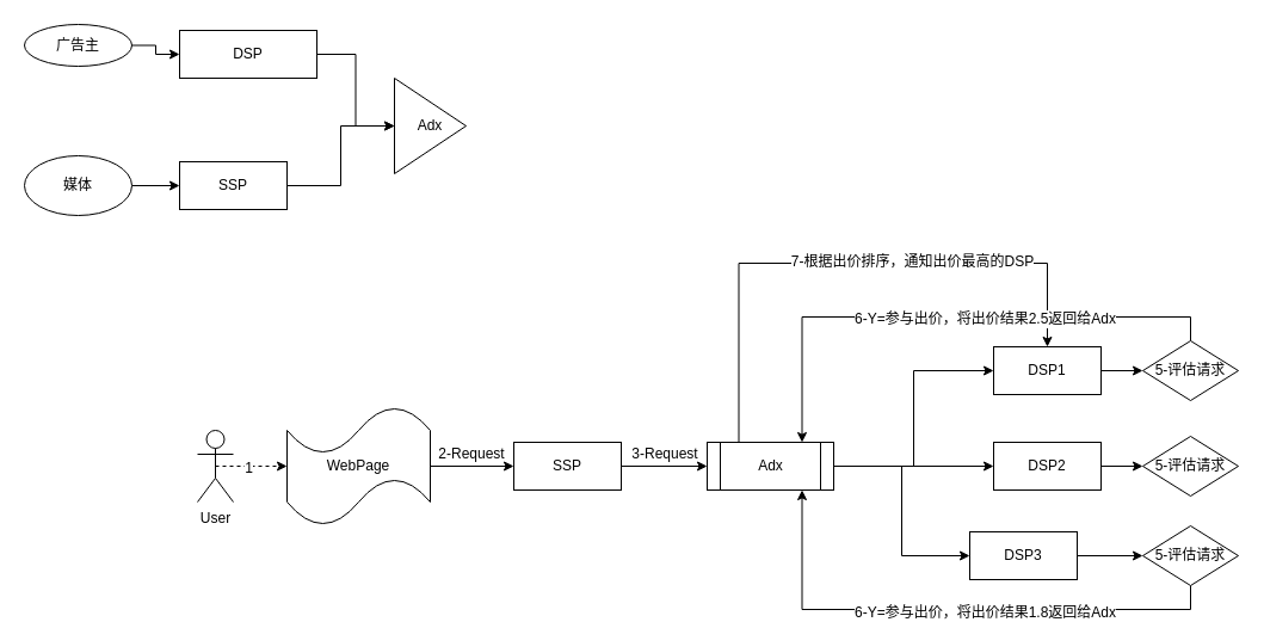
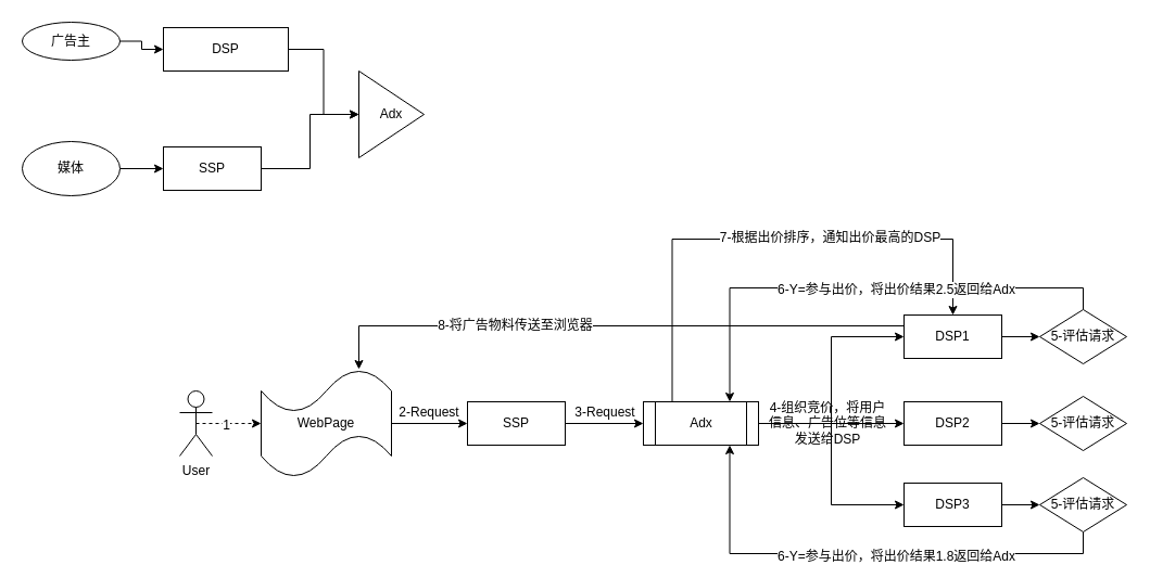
  <mxCell id="0" />
  <mxCell id="1" parent="0" />
  <mxCell id="2" style="edgeStyle=orthogonalEdgeStyle;rounded=0;orthogonalLoop=1;jettySize=auto;html=1;exitX=1;exitY=0.5;exitDx=0;exitDy=0;entryX=0;entryY=0.5;entryDx=0;entryDy=0;" edge="1" parent="1" source="3" target="7"><mxGeometry relative="1" as="geometry" /></mxCell>
  <mxCell id="3" value="广告主&lt;br&gt;" style="ellipse;whiteSpace=wrap;html=1;" vertex="1" parent="1"><mxGeometry x="20" y="20" width="90" height="35" as="geometry" /></mxCell>
  <mxCell id="4" style="edgeStyle=orthogonalEdgeStyle;rounded=0;orthogonalLoop=1;jettySize=auto;html=1;exitX=1;exitY=0.5;exitDx=0;exitDy=0;entryX=0;entryY=0.5;entryDx=0;entryDy=0;" edge="1" parent="1" source="5" target="9"><mxGeometry relative="1" as="geometry" /></mxCell>
  <mxCell id="5" value="媒体&lt;br&gt;" style="ellipse;whiteSpace=wrap;html=1;" vertex="1" parent="1"><mxGeometry x="20" y="130" width="90" height="50" as="geometry" /></mxCell>
  <mxCell id="6" style="edgeStyle=orthogonalEdgeStyle;rounded=0;orthogonalLoop=1;jettySize=auto;html=1;exitX=1;exitY=0.5;exitDx=0;exitDy=0;entryX=0;entryY=0.5;entryDx=0;entryDy=0;" edge="1" parent="1" source="7" target="10"><mxGeometry relative="1" as="geometry"><mxPoint x="330" y="90" as="targetPoint" /></mxGeometry></mxCell>
  <mxCell id="7" value="DSP" style="rounded=0;whiteSpace=wrap;html=1;" vertex="1" parent="1"><mxGeometry x="150" y="25" width="115" height="40" as="geometry" /></mxCell>
  <mxCell id="8" style="edgeStyle=orthogonalEdgeStyle;rounded=0;orthogonalLoop=1;jettySize=auto;html=1;exitX=1;exitY=0.5;exitDx=0;exitDy=0;entryX=0;entryY=0.5;entryDx=0;entryDy=0;" edge="1" parent="1" source="9" target="10"><mxGeometry relative="1" as="geometry" /></mxCell>
  <mxCell id="9" value="SSP" style="rounded=0;whiteSpace=wrap;html=1;" vertex="1" parent="1"><mxGeometry x="150" y="135" width="90" height="40" as="geometry" /></mxCell>
  <mxCell id="10" value="Adx&lt;br&gt;" style="triangle;whiteSpace=wrap;html=1;" vertex="1" parent="1"><mxGeometry x="330" y="65" width="60" height="80" as="geometry" /></mxCell>
  <mxCell id="11" style="edgeStyle=orthogonalEdgeStyle;rounded=0;orthogonalLoop=1;jettySize=auto;html=1;exitX=0.5;exitY=0.5;exitDx=0;exitDy=0;exitPerimeter=0;entryX=0;entryY=0.5;entryDx=0;entryDy=0;entryPerimeter=0;dashed=1;" edge="1" parent="1" source="13" target="15"><mxGeometry relative="1" as="geometry" /></mxCell>
  <mxCell id="12" value="1" style="text;html=1;resizable=0;points=[];align=center;verticalAlign=middle;labelBackgroundColor=#ffffff;" vertex="1" connectable="0" parent="11"><mxGeometry x="-0.1" y="-1" relative="1" as="geometry"><mxPoint as="offset" /></mxGeometry></mxCell>
  <mxCell id="13" value="User" style="shape=umlActor;verticalLabelPosition=bottom;labelBackgroundColor=#ffffff;verticalAlign=top;html=1;outlineConnect=0;" vertex="1" parent="1"><mxGeometry x="165" y="360" width="30" height="60" as="geometry" /></mxCell>
  <mxCell id="14" style="edgeStyle=orthogonalEdgeStyle;rounded=0;orthogonalLoop=1;jettySize=auto;html=1;exitX=1;exitY=0.5;exitDx=0;exitDy=0;exitPerimeter=0;entryX=0;entryY=0.5;entryDx=0;entryDy=0;" edge="1" parent="1" source="15" target="17"><mxGeometry relative="1" as="geometry"><mxPoint x="410" y="390" as="targetPoint" /></mxGeometry></mxCell>
  <mxCell id="15" value="WebPage&lt;br&gt;" style="shape=tape;whiteSpace=wrap;html=1;" vertex="1" parent="1"><mxGeometry x="240" y="340" width="120" height="100" as="geometry" /></mxCell>
  <mxCell id="16" style="edgeStyle=orthogonalEdgeStyle;rounded=0;orthogonalLoop=1;jettySize=auto;html=1;exitX=1;exitY=0.5;exitDx=0;exitDy=0;entryX=0;entryY=0.5;entryDx=0;entryDy=0;" edge="1" parent="1" source="17" target="23"><mxGeometry relative="1" as="geometry" /></mxCell>
  <mxCell id="17" value="SSP" style="rounded=0;whiteSpace=wrap;html=1;" vertex="1" parent="1"><mxGeometry x="430" y="370" width="90" height="40" as="geometry" /></mxCell>
  <mxCell id="18" style="edgeStyle=orthogonalEdgeStyle;rounded=0;orthogonalLoop=1;jettySize=auto;html=1;exitX=1;exitY=0.5;exitDx=0;exitDy=0;entryX=0;entryY=0.5;entryDx=0;entryDy=0;" edge="1" parent="1" source="23" target="30"><mxGeometry relative="1" as="geometry" /></mxCell>
  <mxCell id="19" style="edgeStyle=orthogonalEdgeStyle;rounded=0;orthogonalLoop=1;jettySize=auto;html=1;exitX=1;exitY=0.5;exitDx=0;exitDy=0;entryX=0;entryY=0.5;entryDx=0;entryDy=0;" edge="1" parent="1" source="23" target="28"><mxGeometry relative="1" as="geometry" /></mxCell>
  <mxCell id="20" style="edgeStyle=orthogonalEdgeStyle;rounded=0;orthogonalLoop=1;jettySize=auto;html=1;exitX=1;exitY=0.5;exitDx=0;exitDy=0;entryX=0;entryY=0.5;entryDx=0;entryDy=0;" edge="1" parent="1" source="23" target="32"><mxGeometry relative="1" as="geometry" /></mxCell>
  <mxCell id="21" style="edgeStyle=orthogonalEdgeStyle;rounded=0;orthogonalLoop=1;jettySize=auto;html=1;exitX=0.25;exitY=0;exitDx=0;exitDy=0;entryX=0.5;entryY=0;entryDx=0;entryDy=0;" edge="1" parent="1" source="23" target="28"><mxGeometry relative="1" as="geometry"><Array as="points"><mxPoint x="619" y="220" /><mxPoint x="877" y="220" /></Array></mxGeometry></mxCell>
  <mxCell id="22" value="7-根据出价排序，通知出价最高的DSP" style="text;html=1;resizable=0;points=[];align=center;verticalAlign=middle;labelBackgroundColor=#ffffff;" vertex="1" connectable="0" parent="21"><mxGeometry x="0.234" y="2" relative="1" as="geometry"><mxPoint as="offset" /></mxGeometry></mxCell>
  <mxCell id="23" value="Adx" style="shape=process;whiteSpace=wrap;html=1;backgroundOutline=1;" vertex="1" parent="1"><mxGeometry x="592" y="370" width="106" height="40" as="geometry" /></mxCell>
  <mxCell id="24" value="2-Request&lt;br&gt;" style="text;html=1;strokeColor=none;fillColor=none;align=center;verticalAlign=middle;whiteSpace=wrap;rounded=0;" vertex="1" parent="1"><mxGeometry x="360" y="370" width="70" height="20" as="geometry" /></mxCell>
  <mxCell id="25" style="edgeStyle=orthogonalEdgeStyle;rounded=0;orthogonalLoop=1;jettySize=auto;html=1;exitX=1;exitY=0.5;exitDx=0;exitDy=0;entryX=0;entryY=0.5;entryDx=0;entryDy=0;" edge="1" parent="1" source="28" target="37"><mxGeometry relative="1" as="geometry" /></mxCell>
+ <mxCell id="26" style="edgeStyle=orthogonalEdgeStyle;rounded=0;orthogonalLoop=1;jettySize=auto;html=1;exitX=0;exitY=0.25;exitDx=0;exitDy=0;entryX=0.75;entryY=0;entryDx=0;entryDy=0;entryPerimeter=0;" edge="1" parent="1" source="28" target="15"><mxGeometry relative="1" as="geometry" /></mxCell>
+ <mxCell id="27" value="8-将广告物料传送至浏览器" style="text;html=1;resizable=0;points=[];align=center;verticalAlign=middle;labelBackgroundColor=#ffffff;" vertex="1" connectable="0" parent="26"><mxGeometry x="0.325" y="-1" relative="1" as="geometry"><mxPoint as="offset" /></mxGeometry></mxCell>
  <mxCell id="28" value="DSP1" style="rounded=0;whiteSpace=wrap;html=1;" vertex="1" parent="1"><mxGeometry x="832" y="290" width="90" height="40" as="geometry" /></mxCell>
  <mxCell id="29" style="edgeStyle=orthogonalEdgeStyle;rounded=0;orthogonalLoop=1;jettySize=auto;html=1;exitX=1;exitY=0.5;exitDx=0;exitDy=0;" edge="1" parent="1" source="30" target="38"><mxGeometry relative="1" as="geometry" /></mxCell>
  <mxCell id="30" value="DSP2" style="rounded=0;whiteSpace=wrap;html=1;" vertex="1" parent="1"><mxGeometry x="832" y="370" width="90" height="40" as="geometry" /></mxCell>
  <mxCell id="31" style="edgeStyle=orthogonalEdgeStyle;rounded=0;orthogonalLoop=1;jettySize=auto;html=1;exitX=1;exitY=0.5;exitDx=0;exitDy=0;entryX=0;entryY=0.5;entryDx=0;entryDy=0;" edge="1" parent="1" source="32" target="41"><mxGeometry relative="1" as="geometry" /></mxCell>
- <mxCell id="32" value="DSP3" style="rounded=0;whiteSpace=wrap;html=1;" vertex="1" parent="1"><mxGeometry x="812" y="445" width="90" height="40" as="geometry" /></mxCell>
+ <mxCell id="32" value="DSP3" style="rounded=0;whiteSpace=wrap;html=1;" vertex="1" parent="1"><mxGeometry x="832" y="445" width="90" height="40" as="geometry" /></mxCell>
  <mxCell id="33" value="3-Request&lt;br&gt;" style="text;html=1;strokeColor=none;fillColor=none;align=center;verticalAlign=middle;whiteSpace=wrap;rounded=0;" vertex="1" parent="1"><mxGeometry x="524" y="370" width="66" height="20" as="geometry" /></mxCell>
+ <mxCell id="34" value="4-组织竞价，将用户信息、广告位等信息发送给DSP" style="text;html=1;strokeColor=none;fillColor=none;align=center;verticalAlign=middle;whiteSpace=wrap;rounded=0;" vertex="1" parent="1"><mxGeometry x="707" y="370" width="110" height="40" as="geometry" /></mxCell>
  <mxCell id="35" style="edgeStyle=orthogonalEdgeStyle;rounded=0;orthogonalLoop=1;jettySize=auto;html=1;exitX=0.5;exitY=0;exitDx=0;exitDy=0;entryX=0.75;entryY=0;entryDx=0;entryDy=0;" edge="1" parent="1" source="37" target="23"><mxGeometry relative="1" as="geometry" /></mxCell>
  <mxCell id="36" value="6-Y=参与出价，将出价结果2.5返回给Adx&lt;br&gt;" style="text;html=1;resizable=0;points=[];align=center;verticalAlign=middle;labelBackgroundColor=#ffffff;" vertex="1" connectable="0" parent="35"><mxGeometry x="-0.141" y="1" relative="1" as="geometry"><mxPoint as="offset" /></mxGeometry></mxCell>
  <mxCell id="37" value="5-评估请求" style="rhombus;whiteSpace=wrap;html=1;" vertex="1" parent="1"><mxGeometry x="957" y="285" width="80" height="50" as="geometry" /></mxCell>
  <mxCell id="38" value="5-评估请求" style="rhombus;whiteSpace=wrap;html=1;" vertex="1" parent="1"><mxGeometry x="957" y="365" width="80" height="50" as="geometry" /></mxCell>
  <mxCell id="39" value="" style="edgeStyle=orthogonalEdgeStyle;rounded=0;orthogonalLoop=1;jettySize=auto;html=1;exitX=0.5;exitY=1;exitDx=0;exitDy=0;entryX=0.75;entryY=1;entryDx=0;entryDy=0;" edge="1" parent="1" source="41" target="23"><mxGeometry relative="1" as="geometry" /></mxCell>
  <mxCell id="40" value="&lt;span&gt;6-Y=参与出价，将出价结果1.8返回给Adx&lt;/span&gt;" style="text;html=1;resizable=0;points=[];align=center;verticalAlign=middle;labelBackgroundColor=#ffffff;" vertex="1" connectable="0" parent="39"><mxGeometry x="-0.133" y="2" relative="1" as="geometry"><mxPoint as="offset" /></mxGeometry></mxCell>
  <mxCell id="41" value="5-评估请求" style="rhombus;whiteSpace=wrap;html=1;" vertex="1" parent="1"><mxGeometry x="957" y="440" width="80" height="50" as="geometry" /></mxCell>
